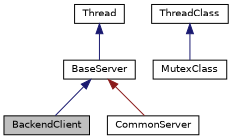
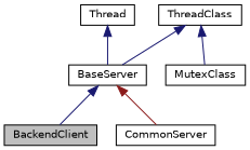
  digraph {
    node [color=black fillcolor=white fontname=Helvetica fontsize=10 shape=record style=filled]
    edge [color=midnightblue dir=back fontname=Helvetica fontsize=10 labelfontname=Helvetica labelfontsize=10 style=solid]
    n1 [fillcolor=grey75 fontcolor=black height=0.2 label=BackendClient width=0.4]
    n2 [height=0.2 label=BaseServer width=0.4]
    n3 [height=0.2 label=CommonServer width=0.4]
    n4 [height=0.2 label=ThreadClass width=0.4]
    n5 [height=0.2 label=MutexClass width=0.4]
    n6 [height=0.2 label=Thread width=0.4]
    n2 -> n1
    n2 -> n3 [color=firebrick4]
+   n4 -> n2
    n4 -> n5
    n6 -> n2
  }
